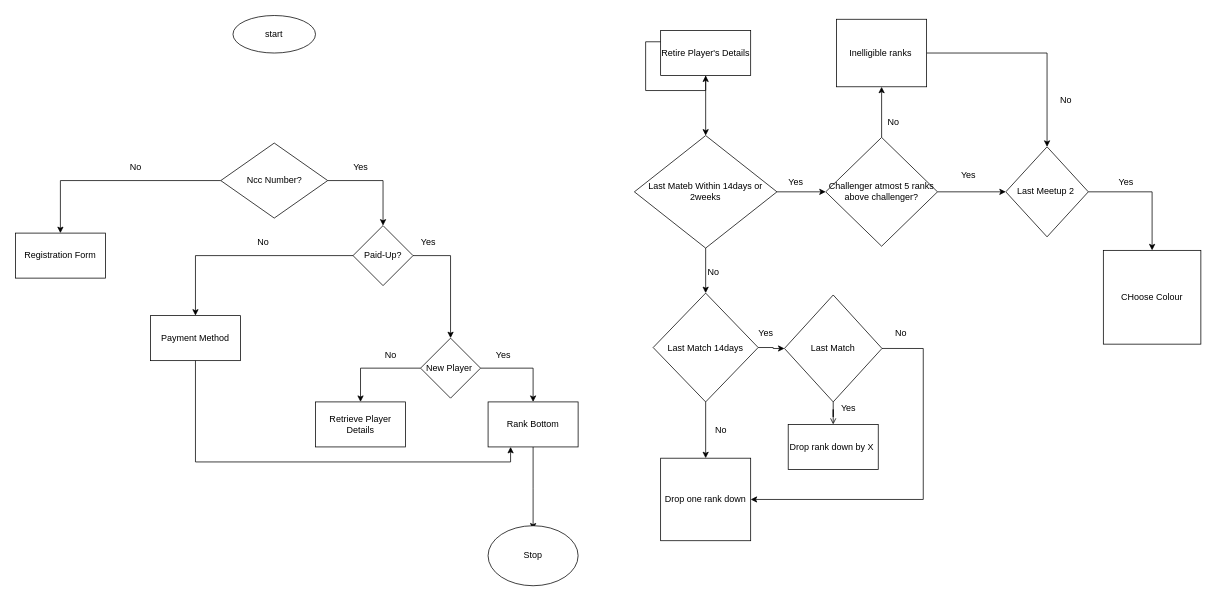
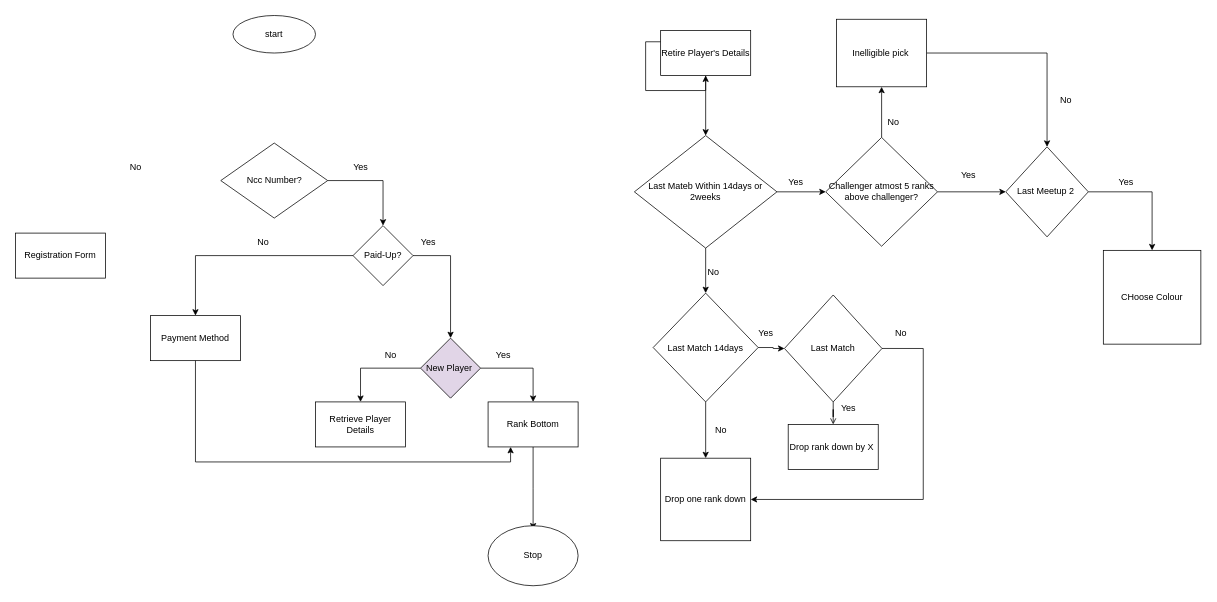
  <mxCell id="0" />
  <mxCell id="1" parent="0" />
  <mxCell id="2" value="start" style="ellipse;whiteSpace=wrap;html=1;" parent="1" vertex="1"><mxGeometry x="310" y="20" width="110" height="50" as="geometry" /></mxCell>
  <mxCell id="3" style="edgeStyle=orthogonalEdgeStyle;rounded=0;orthogonalLoop=1;jettySize=auto;html=1;exitX=0.5;exitY=1;exitDx=0;exitDy=0;" parent="1" source="2" target="2" edge="1"><mxGeometry relative="1" as="geometry" /></mxCell>
- <mxCell id="4" value="" style="edgeStyle=orthogonalEdgeStyle;rounded=0;orthogonalLoop=1;jettySize=auto;html=1;" parent="1" source="6" target="7" edge="1"><mxGeometry relative="1" as="geometry" /></mxCell>
  <mxCell id="5" value="" style="edgeStyle=orthogonalEdgeStyle;rounded=0;orthogonalLoop=1;jettySize=auto;html=1;" parent="1" source="6" target="10" edge="1"><mxGeometry relative="1" as="geometry" /></mxCell>
  <mxCell id="6" value="Ncc Number?" style="rhombus;whiteSpace=wrap;html=1;" parent="1" vertex="1"><mxGeometry x="293.75" y="190" width="142.5" height="100" as="geometry" /></mxCell>
  <mxCell id="7" value="Registration Form" style="whiteSpace=wrap;html=1;" parent="1" vertex="1"><mxGeometry x="20" y="310" width="120" height="60" as="geometry" /></mxCell>
  <mxCell id="8" value="" style="edgeStyle=orthogonalEdgeStyle;rounded=0;orthogonalLoop=1;jettySize=auto;html=1;" parent="1" source="10" target="11" edge="1"><mxGeometry relative="1" as="geometry" /></mxCell>
  <mxCell id="9" value="" style="edgeStyle=orthogonalEdgeStyle;rounded=0;orthogonalLoop=1;jettySize=auto;html=1;" parent="1" source="10" target="14" edge="1"><mxGeometry relative="1" as="geometry" /></mxCell>
  <mxCell id="10" value="Paid-Up?" style="rhombus;whiteSpace=wrap;html=1;" parent="1" vertex="1"><mxGeometry x="470" y="300" width="80" height="80" as="geometry" /></mxCell>
  <mxCell id="11" value="Payment Method" style="whiteSpace=wrap;html=1;" parent="1" vertex="1"><mxGeometry x="200" y="420" width="120" height="60" as="geometry" /></mxCell>
  <mxCell id="12" value="" style="edgeStyle=orthogonalEdgeStyle;rounded=0;orthogonalLoop=1;jettySize=auto;html=1;" parent="1" source="14" target="15" edge="1"><mxGeometry relative="1" as="geometry" /></mxCell>
  <mxCell id="13" value="" style="edgeStyle=orthogonalEdgeStyle;rounded=0;orthogonalLoop=1;jettySize=auto;html=1;" parent="1" source="14" target="17" edge="1"><mxGeometry relative="1" as="geometry" /></mxCell>
- <mxCell id="14" value="New Player&amp;nbsp;" style="rhombus;whiteSpace=wrap;html=1;" parent="1" vertex="1"><mxGeometry x="560" y="450" width="80" height="80" as="geometry" /></mxCell>
+ <mxCell id="14" value="New Player&amp;nbsp;" style="rhombus;whiteSpace=wrap;html=1;fillColor=#e1d5e7;" parent="1" vertex="1"><mxGeometry x="560" y="450" width="80" height="80" as="geometry" /></mxCell>
  <mxCell id="15" value="Retrieve Player Details" style="whiteSpace=wrap;html=1;" parent="1" vertex="1"><mxGeometry x="420" y="535" width="120" height="60" as="geometry" /></mxCell>
  <mxCell id="16" value="" style="edgeStyle=orthogonalEdgeStyle;rounded=0;orthogonalLoop=1;jettySize=auto;html=1;" parent="1" source="17" edge="1"><mxGeometry relative="1" as="geometry"><mxPoint x="710" y="705" as="targetPoint" /></mxGeometry></mxCell>
  <mxCell id="17" value="Rank Bottom" style="whiteSpace=wrap;html=1;" parent="1" vertex="1"><mxGeometry x="650" y="535" width="120" height="60" as="geometry" /></mxCell>
  <mxCell id="18" style="edgeStyle=orthogonalEdgeStyle;rounded=0;orthogonalLoop=1;jettySize=auto;html=1;entryX=0.25;entryY=1;entryDx=0;entryDy=0;exitX=0.5;exitY=1;exitDx=0;exitDy=0;" parent="1" source="11" target="17" edge="1"><mxGeometry relative="1" as="geometry"><mxPoint x="600" y="570" as="targetPoint" /><mxPoint x="260" y="650" as="sourcePoint" /></mxGeometry></mxCell>
  <mxCell id="19" value="Stop" style="ellipse;whiteSpace=wrap;html=1;" parent="1" vertex="1"><mxGeometry x="650" y="700" width="120" height="80" as="geometry" /></mxCell>
  <mxCell id="20" value="No" style="text;html=1;align=center;verticalAlign=middle;resizable=0;points=[];autosize=1;strokeColor=none;fillColor=none;" parent="1" vertex="1"><mxGeometry x="160" y="208" width="40" height="30" as="geometry" /></mxCell>
  <mxCell id="21" value="Yes" style="text;html=1;align=center;verticalAlign=middle;resizable=0;points=[];autosize=1;strokeColor=none;fillColor=none;" parent="1" vertex="1"><mxGeometry x="460" y="208" width="40" height="30" as="geometry" /></mxCell>
  <mxCell id="22" value="Yes" style="text;html=1;align=center;verticalAlign=middle;resizable=0;points=[];autosize=1;strokeColor=none;fillColor=none;" parent="1" vertex="1"><mxGeometry x="550" y="308" width="40" height="30" as="geometry" /></mxCell>
  <mxCell id="23" value="No" style="text;html=1;align=center;verticalAlign=middle;resizable=0;points=[];autosize=1;strokeColor=none;fillColor=none;" parent="1" vertex="1"><mxGeometry x="330" y="308" width="40" height="30" as="geometry" /></mxCell>
  <mxCell id="24" value="No" style="text;html=1;align=center;verticalAlign=middle;resizable=0;points=[];autosize=1;strokeColor=none;fillColor=none;" parent="1" vertex="1"><mxGeometry x="500" y="458" width="40" height="30" as="geometry" /></mxCell>
  <mxCell id="25" value="Yes" style="text;html=1;align=center;verticalAlign=middle;resizable=0;points=[];autosize=1;strokeColor=none;fillColor=none;" parent="1" vertex="1"><mxGeometry x="650" y="458" width="40" height="30" as="geometry" /></mxCell>
  <mxCell id="26" value="" style="edgeStyle=orthogonalEdgeStyle;rounded=0;orthogonalLoop=1;jettySize=auto;html=1;" parent="1" source="27" target="30" edge="1"><mxGeometry relative="1" as="geometry" /></mxCell>
  <mxCell id="27" value="Retire Player's Details" style="rounded=0;whiteSpace=wrap;html=1;" parent="1" vertex="1"><mxGeometry x="880" y="40" width="120" height="60" as="geometry" /></mxCell>
  <mxCell id="28" value="" style="edgeStyle=orthogonalEdgeStyle;rounded=0;orthogonalLoop=1;jettySize=auto;html=1;" parent="1" source="30" target="33" edge="1"><mxGeometry relative="1" as="geometry" /></mxCell>
  <mxCell id="29" value="" style="edgeStyle=orthogonalEdgeStyle;rounded=0;orthogonalLoop=1;jettySize=auto;html=1;" parent="1" source="30" target="41" edge="1"><mxGeometry relative="1" as="geometry" /></mxCell>
  <mxCell id="30" value="Last Mateb Within 14days or 2weeks" style="rhombus;whiteSpace=wrap;html=1;rounded=0;" parent="1" vertex="1"><mxGeometry x="845" y="180" width="190" height="150" as="geometry" /></mxCell>
  <mxCell id="31" value="" style="edgeStyle=orthogonalEdgeStyle;rounded=0;orthogonalLoop=1;jettySize=auto;html=1;" parent="1" source="33" target="35" edge="1"><mxGeometry relative="1" as="geometry" /></mxCell>
  <mxCell id="32" value="" style="edgeStyle=orthogonalEdgeStyle;rounded=0;orthogonalLoop=1;jettySize=auto;html=1;" parent="1" source="33" target="37" edge="1"><mxGeometry relative="1" as="geometry" /></mxCell>
  <mxCell id="33" value="Challenger atmost 5 ranks above challenger?" style="rhombus;whiteSpace=wrap;html=1;rounded=0;" parent="1" vertex="1"><mxGeometry x="1100" y="182.5" width="149" height="145" as="geometry" /></mxCell>
  <mxCell id="34" value="" style="edgeStyle=orthogonalEdgeStyle;rounded=0;orthogonalLoop=1;jettySize=auto;html=1;" parent="1" source="35" target="37" edge="1"><mxGeometry relative="1" as="geometry" /></mxCell>
- <mxCell id="35" value="Inelligible ranks&amp;nbsp;" style="whiteSpace=wrap;html=1;rounded=0;" parent="1" vertex="1"><mxGeometry x="1114.5" y="25" width="120" height="90" as="geometry" /></mxCell>
+ <mxCell id="35" value="Inelligible pick&amp;nbsp;" style="whiteSpace=wrap;html=1;rounded=0;" parent="1" vertex="1"><mxGeometry x="1114.5" y="25" width="120" height="90" as="geometry" /></mxCell>
  <mxCell id="36" value="" style="edgeStyle=orthogonalEdgeStyle;rounded=0;orthogonalLoop=1;jettySize=auto;html=1;" parent="1" source="37" target="38" edge="1"><mxGeometry relative="1" as="geometry" /></mxCell>
  <mxCell id="37" value="Last Meetup 2&amp;nbsp;" style="rhombus;whiteSpace=wrap;html=1;rounded=0;" parent="1" vertex="1"><mxGeometry x="1340" y="195" width="110" height="120" as="geometry" /></mxCell>
  <mxCell id="38" value="CHoose Colour" style="whiteSpace=wrap;html=1;rounded=0;" parent="1" vertex="1"><mxGeometry x="1470" y="333" width="130" height="125" as="geometry" /></mxCell>
  <mxCell id="39" value="" style="edgeStyle=orthogonalEdgeStyle;rounded=0;orthogonalLoop=1;jettySize=auto;html=1;" parent="1" source="41" target="43" edge="1"><mxGeometry relative="1" as="geometry" /></mxCell>
  <mxCell id="40" value="" style="edgeStyle=orthogonalEdgeStyle;rounded=0;orthogonalLoop=1;jettySize=auto;html=1;" parent="1" source="41" target="44" edge="1"><mxGeometry relative="1" as="geometry" /></mxCell>
  <mxCell id="41" value="Last Match 14days" style="rhombus;whiteSpace=wrap;html=1;rounded=0;" parent="1" vertex="1"><mxGeometry x="870" y="390" width="140" height="145" as="geometry" /></mxCell>
  <mxCell id="42" value="" style="edgeStyle=orthogonalEdgeStyle;rounded=0;orthogonalLoop=1;jettySize=auto;html=1;endArrow=open;" parent="1" source="43" target="45" edge="1"><mxGeometry relative="1" as="geometry" /></mxCell>
  <mxCell id="43" value="Last Match" style="rhombus;whiteSpace=wrap;html=1;rounded=0;" parent="1" vertex="1"><mxGeometry x="1045" y="392.5" width="130" height="142.5" as="geometry" /></mxCell>
  <mxCell id="44" value="Drop one rank down" style="whiteSpace=wrap;html=1;rounded=0;" parent="1" vertex="1"><mxGeometry x="880" y="610" width="120" height="110" as="geometry" /></mxCell>
  <mxCell id="45" value="Drop rank down by X&amp;nbsp;" style="whiteSpace=wrap;html=1;rounded=0;" parent="1" vertex="1"><mxGeometry x="1050" y="565" width="120" height="60" as="geometry" /></mxCell>
  <mxCell id="46" style="edgeStyle=orthogonalEdgeStyle;rounded=0;orthogonalLoop=1;jettySize=auto;html=1;exitX=1;exitY=0.5;exitDx=0;exitDy=0;" parent="1" source="43" target="44" edge="1"><mxGeometry relative="1" as="geometry"><mxPoint x="1380" y="450" as="sourcePoint" /><Array as="points"><mxPoint x="1230" y="665" /></Array></mxGeometry></mxCell>
  <mxCell id="47" value="No" style="text;html=1;align=center;verticalAlign=middle;resizable=0;points=[];autosize=1;strokeColor=none;fillColor=none;" parent="1" vertex="1"><mxGeometry x="1180" y="428" width="40" height="30" as="geometry" /></mxCell>
  <mxCell id="48" value="Yes" style="text;html=1;align=center;verticalAlign=middle;resizable=0;points=[];autosize=1;strokeColor=none;fillColor=none;" parent="1" vertex="1"><mxGeometry x="1000" y="428" width="40" height="30" as="geometry" /></mxCell>
  <mxCell id="49" value="No" style="text;html=1;align=center;verticalAlign=middle;resizable=0;points=[];autosize=1;strokeColor=none;fillColor=none;" parent="1" vertex="1"><mxGeometry x="940" y="558" width="40" height="30" as="geometry" /></mxCell>
  <mxCell id="50" value="Yes" style="text;html=1;align=center;verticalAlign=middle;resizable=0;points=[];autosize=1;strokeColor=none;fillColor=none;" parent="1" vertex="1"><mxGeometry x="1110" y="528" width="40" height="30" as="geometry" /></mxCell>
  <mxCell id="51" value="No" style="text;html=1;align=center;verticalAlign=middle;resizable=0;points=[];autosize=1;strokeColor=none;fillColor=none;" parent="1" vertex="1"><mxGeometry x="930" y="348" width="40" height="30" as="geometry" /></mxCell>
  <mxCell id="52" value="Yes" style="text;html=1;align=center;verticalAlign=middle;resizable=0;points=[];autosize=1;strokeColor=none;fillColor=none;" parent="1" vertex="1"><mxGeometry x="1040" y="228" width="40" height="30" as="geometry" /></mxCell>
  <mxCell id="53" value="Yes" style="text;html=1;align=center;verticalAlign=middle;resizable=0;points=[];autosize=1;strokeColor=none;fillColor=none;" parent="1" vertex="1"><mxGeometry x="1270" y="218" width="40" height="30" as="geometry" /></mxCell>
  <mxCell id="54" value="Yes" style="text;html=1;align=center;verticalAlign=middle;resizable=0;points=[];autosize=1;strokeColor=none;fillColor=none;" parent="1" vertex="1"><mxGeometry x="1480" y="228" width="40" height="30" as="geometry" /></mxCell>
  <mxCell id="55" value="No" style="text;html=1;align=center;verticalAlign=middle;resizable=0;points=[];autosize=1;strokeColor=none;fillColor=none;" parent="1" vertex="1"><mxGeometry x="1400" y="118" width="40" height="30" as="geometry" /></mxCell>
  <mxCell id="56" value="No" style="text;html=1;align=center;verticalAlign=middle;resizable=0;points=[];autosize=1;strokeColor=none;fillColor=none;" parent="1" vertex="1"><mxGeometry x="1170" y="148" width="40" height="30" as="geometry" /></mxCell>
  <mxCell id="57" style="edgeStyle=orthogonalEdgeStyle;rounded=0;orthogonalLoop=1;jettySize=auto;html=1;exitX=0;exitY=0.25;exitDx=0;exitDy=0;" parent="1" source="27" target="27" edge="1"><mxGeometry relative="1" as="geometry" /></mxCell>
